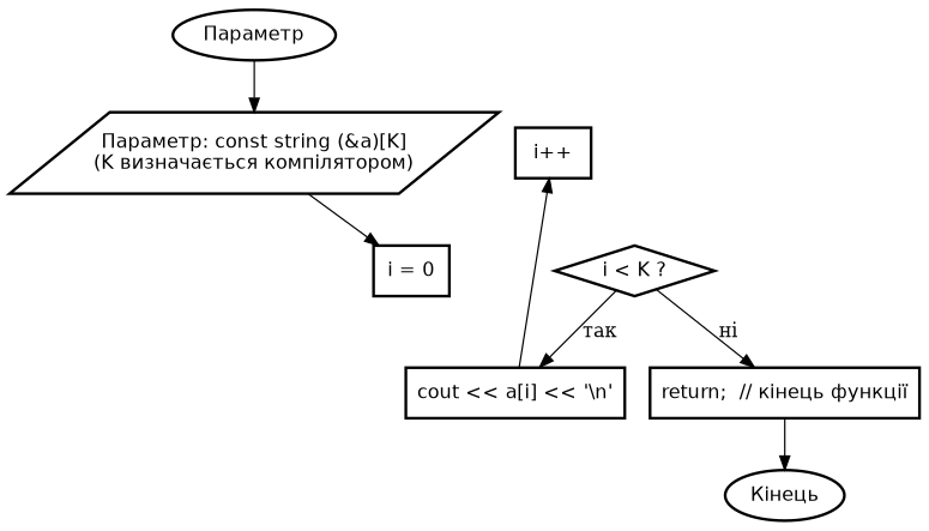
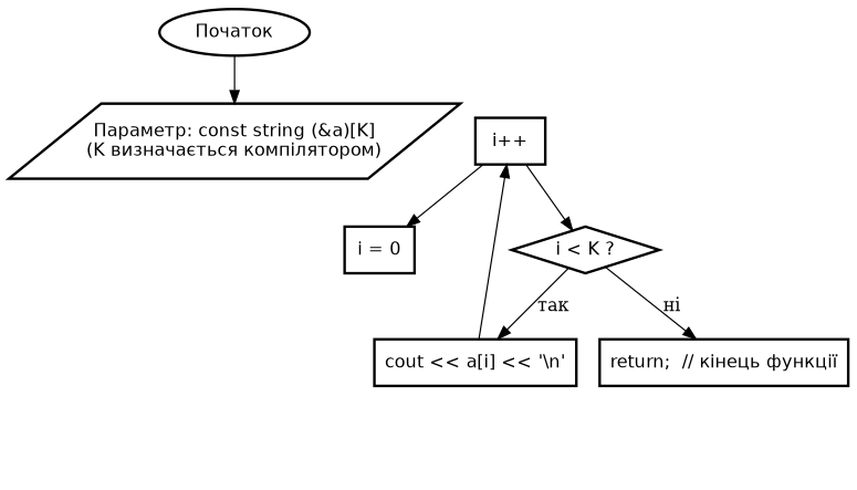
  digraph {
    rankdir=TB
    node [fontname="DejaVu Sans" shape=box style="solid,bold"]
-   n1 [label="Параметр" shape=oval]
+   n1 [label="Початок" shape=oval]
    n2 [fixedsize=true height=0.8 label="Параметр: const string (&a)[K]\n(K визначається компілятором)" shape=parallelogram width=4.5]
    n3 [label="i = 0"]
    n4 [label="i < K ?" shape=diamond]
    n5 [label="cout << a[i] << '\\n'"]
    n6 [label="return;  // кінець функції" shape=rectangle]
    n7 [label="i++"]
-   n8 [label="Кінець" shape=oval]
    n1 -> n2
-   n2 -> n3
+   n7 -> n3
    n4 -> n5 [label="так"]
    n4 -> n6 [label="ні"]
    n5 -> n7
-   n6 -> n8
+   n7 -> n4
  }
